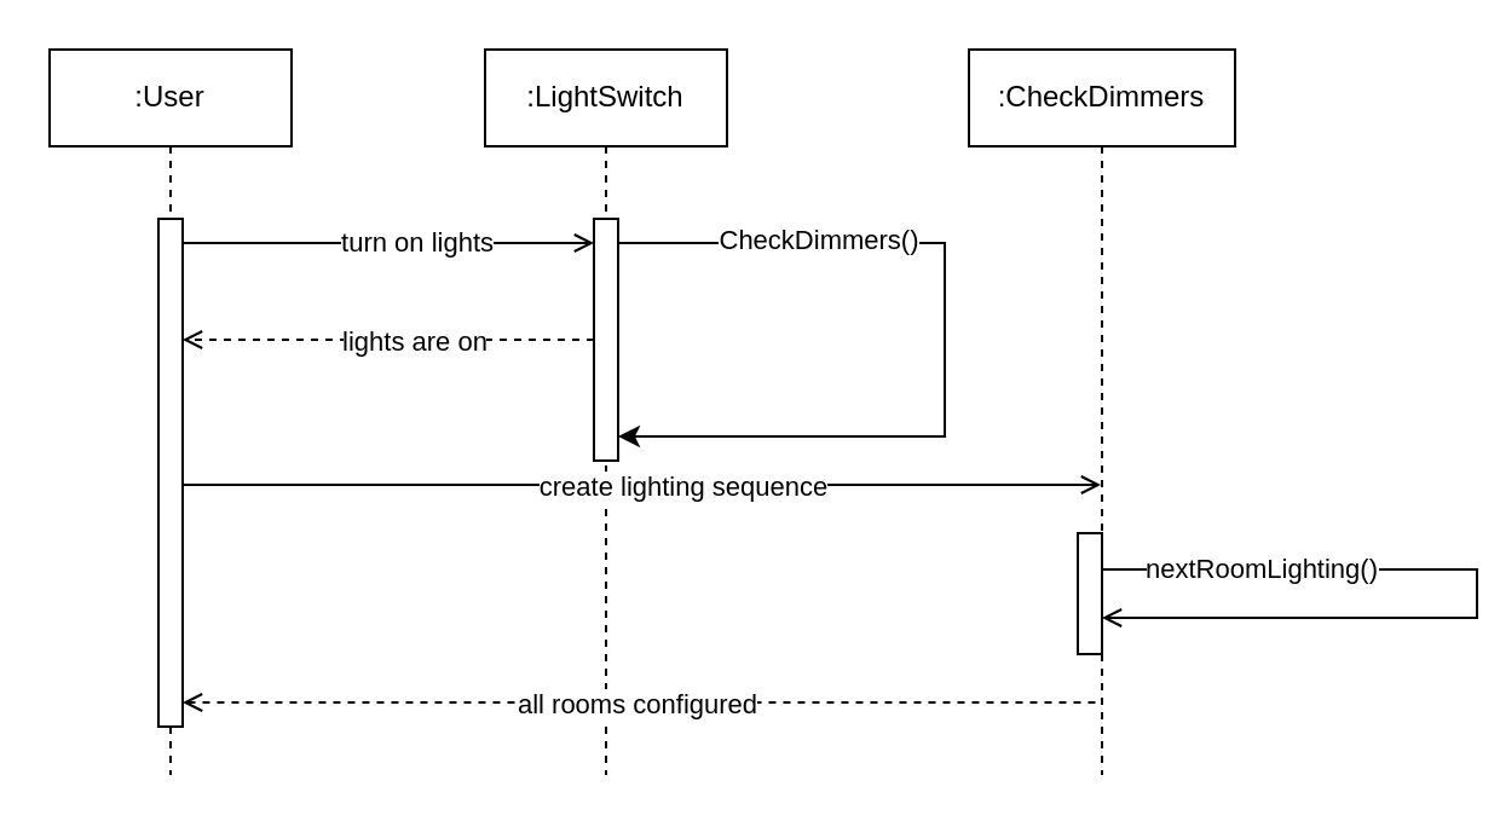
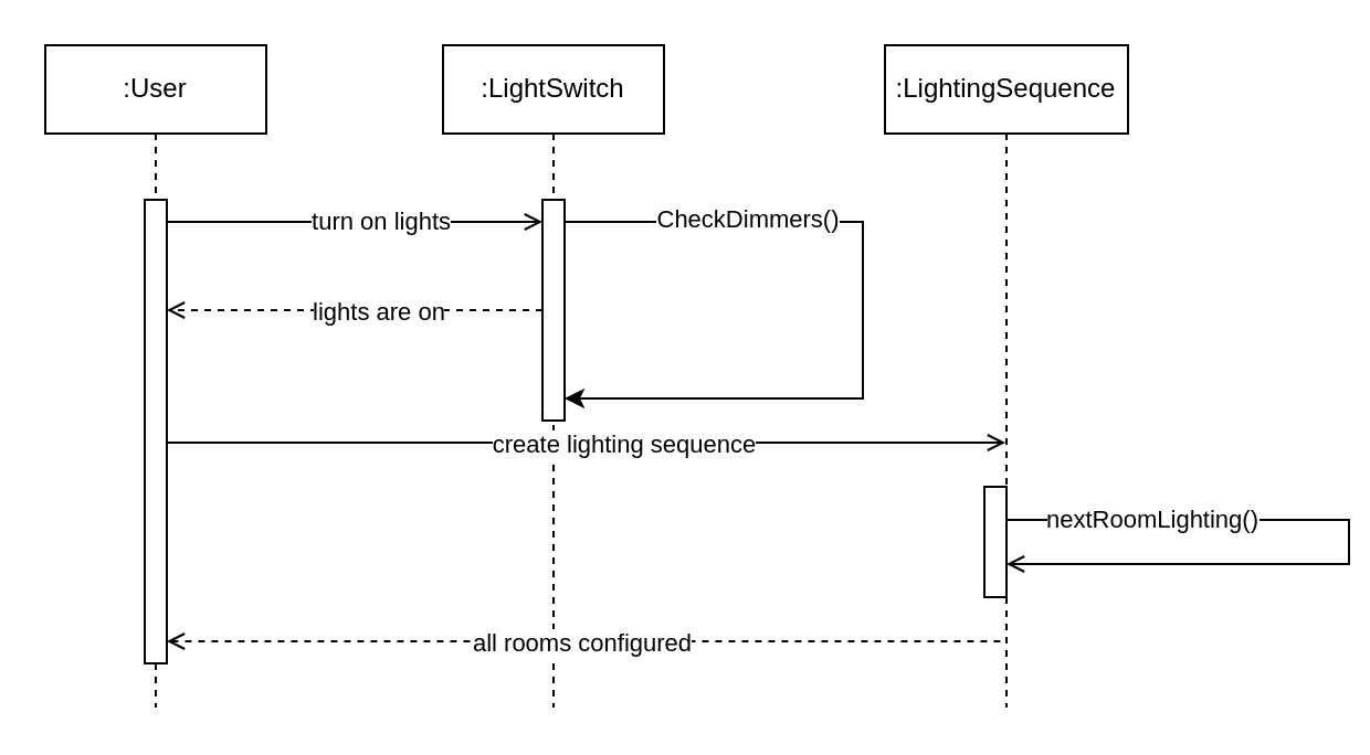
  <mxCell id="0" />
  <mxCell id="1" parent="0" />
  <mxCell id="2" value=":User" style="shape=umlLifeline;perimeter=lifelinePerimeter;whiteSpace=wrap;html=1;container=0;dropTarget=0;collapsible=0;recursiveResize=0;outlineConnect=0;portConstraint=eastwest;newEdgeStyle={&quot;edgeStyle&quot;:&quot;elbowEdgeStyle&quot;,&quot;elbow&quot;:&quot;vertical&quot;,&quot;curved&quot;:0,&quot;rounded&quot;:0};" parent="1" vertex="1"><mxGeometry x="20" y="20" width="100" height="300" as="geometry" /></mxCell>
  <mxCell id="3" value="" style="html=1;points=[];perimeter=orthogonalPerimeter;outlineConnect=0;targetShapes=umlLifeline;portConstraint=eastwest;newEdgeStyle={&quot;edgeStyle&quot;:&quot;elbowEdgeStyle&quot;,&quot;elbow&quot;:&quot;vertical&quot;,&quot;curved&quot;:0,&quot;rounded&quot;:0};" parent="2" vertex="1"><mxGeometry x="45" y="70" width="10" height="210" as="geometry" /></mxCell>
  <mxCell id="4" value=":LightSwitch" style="shape=umlLifeline;perimeter=lifelinePerimeter;whiteSpace=wrap;html=1;container=0;dropTarget=0;collapsible=0;recursiveResize=0;outlineConnect=0;portConstraint=eastwest;newEdgeStyle={&quot;edgeStyle&quot;:&quot;elbowEdgeStyle&quot;,&quot;elbow&quot;:&quot;vertical&quot;,&quot;curved&quot;:0,&quot;rounded&quot;:0};" parent="1" vertex="1"><mxGeometry x="200" y="20" width="100" height="300" as="geometry" /></mxCell>
  <mxCell id="5" style="edgeStyle=elbowEdgeStyle;rounded=0;orthogonalLoop=1;jettySize=auto;html=1;elbow=vertical;curved=0;" edge="1" parent="4" source="8" target="8"><mxGeometry relative="1" as="geometry"><mxPoint x="140" y="160" as="targetPoint" /><Array as="points"><mxPoint x="190" y="160" /></Array></mxGeometry></mxCell>
  <mxCell id="6" value="CheckDimmers()" style="edgeLabel;html=1;align=center;verticalAlign=middle;resizable=0;points=[];" vertex="1" connectable="0" parent="5"><mxGeometry x="-0.534" y="2" relative="1" as="geometry"><mxPoint as="offset" /></mxGeometry></mxCell>
  <mxCell id="7" style="edgeStyle=elbowEdgeStyle;rounded=0;orthogonalLoop=1;jettySize=auto;html=1;elbow=vertical;curved=0;" edge="1" parent="4" source="8" target="4"><mxGeometry relative="1" as="geometry" /></mxCell>
  <mxCell id="8" value="" style="html=1;points=[];perimeter=orthogonalPerimeter;outlineConnect=0;targetShapes=umlLifeline;portConstraint=eastwest;newEdgeStyle={&quot;edgeStyle&quot;:&quot;elbowEdgeStyle&quot;,&quot;elbow&quot;:&quot;vertical&quot;,&quot;curved&quot;:0,&quot;rounded&quot;:0};" parent="4" vertex="1"><mxGeometry x="45" y="70" width="10" height="100" as="geometry" /></mxCell>
  <mxCell id="9" value="" style="html=1;verticalAlign=bottom;endArrow=open;edgeStyle=elbowEdgeStyle;elbow=horizontal;curved=0;rounded=0;endFill=0;" parent="1" source="3" target="8" edge="1"><mxGeometry relative="1" as="geometry"><mxPoint x="175" y="110" as="sourcePoint" /><Array as="points"><mxPoint x="160" y="100" /></Array></mxGeometry></mxCell>
  <mxCell id="10" value="turn on lights" style="edgeLabel;html=1;align=center;verticalAlign=middle;resizable=0;points=[];" vertex="1" connectable="0" parent="9"><mxGeometry x="0.134" y="1" relative="1" as="geometry"><mxPoint as="offset" /></mxGeometry></mxCell>
- <mxCell id="11" value=":CheckDimmers" style="shape=umlLifeline;perimeter=lifelinePerimeter;whiteSpace=wrap;html=1;container=0;dropTarget=0;collapsible=0;recursiveResize=0;outlineConnect=0;portConstraint=eastwest;newEdgeStyle={&quot;edgeStyle&quot;:&quot;elbowEdgeStyle&quot;,&quot;elbow&quot;:&quot;vertical&quot;,&quot;curved&quot;:0,&quot;rounded&quot;:0};" vertex="1" parent="1"><mxGeometry x="400" y="20" width="110" height="300" as="geometry" /></mxCell>
+ <mxCell id="11" value=":LightingSequence" style="shape=umlLifeline;perimeter=lifelinePerimeter;whiteSpace=wrap;html=1;container=0;dropTarget=0;collapsible=0;recursiveResize=0;outlineConnect=0;portConstraint=eastwest;newEdgeStyle={&quot;edgeStyle&quot;:&quot;elbowEdgeStyle&quot;,&quot;elbow&quot;:&quot;vertical&quot;,&quot;curved&quot;:0,&quot;rounded&quot;:0};" vertex="1" parent="1"><mxGeometry x="400" y="20" width="110" height="300" as="geometry" /></mxCell>
  <mxCell id="12" value="" style="html=1;points=[];perimeter=orthogonalPerimeter;outlineConnect=0;targetShapes=umlLifeline;portConstraint=eastwest;newEdgeStyle={&quot;edgeStyle&quot;:&quot;elbowEdgeStyle&quot;,&quot;elbow&quot;:&quot;vertical&quot;,&quot;curved&quot;:0,&quot;rounded&quot;:0};" vertex="1" parent="11"><mxGeometry x="45" y="200" width="10" height="50" as="geometry" /></mxCell>
  <mxCell id="13" style="edgeStyle=elbowEdgeStyle;rounded=0;orthogonalLoop=1;jettySize=auto;html=1;elbow=horizontal;curved=0;endArrow=open;endFill=0;" edge="1" parent="11" source="12" target="12"><mxGeometry relative="1" as="geometry"><Array as="points"><mxPoint x="210" y="220" /></Array></mxGeometry></mxCell>
  <mxCell id="14" value="nextRoomLighting()" style="edgeLabel;html=1;align=center;verticalAlign=middle;resizable=0;points=[];" vertex="1" connectable="0" parent="13"><mxGeometry x="-0.459" y="-1" relative="1" as="geometry"><mxPoint x="-24" y="-2" as="offset" /></mxGeometry></mxCell>
  <mxCell id="15" style="edgeStyle=elbowEdgeStyle;rounded=0;orthogonalLoop=1;jettySize=auto;html=1;elbow=vertical;curved=0;dashed=1;endArrow=open;endFill=0;" edge="1" parent="1" source="8" target="3"><mxGeometry relative="1" as="geometry" /></mxCell>
  <mxCell id="16" value="lights are on" style="edgeLabel;html=1;align=center;verticalAlign=middle;resizable=0;points=[];" vertex="1" connectable="0" parent="15"><mxGeometry x="-0.263" y="3" relative="1" as="geometry"><mxPoint x="-12" y="-3" as="offset" /></mxGeometry></mxCell>
  <mxCell id="17" style="edgeStyle=elbowEdgeStyle;rounded=0;orthogonalLoop=1;jettySize=auto;html=1;elbow=horizontal;curved=0;endArrow=open;endFill=0;" edge="1" parent="1" source="3" target="11"><mxGeometry relative="1" as="geometry"><Array as="points"><mxPoint x="260" y="200" /></Array></mxGeometry></mxCell>
  <mxCell id="18" value="create lighting sequence" style="edgeLabel;html=1;align=center;verticalAlign=middle;resizable=0;points=[];" vertex="1" connectable="0" parent="17"><mxGeometry x="0.088" y="-1" relative="1" as="geometry"><mxPoint y="-1" as="offset" /></mxGeometry></mxCell>
  <mxCell id="19" style="edgeStyle=elbowEdgeStyle;rounded=0;orthogonalLoop=1;jettySize=auto;html=1;elbow=vertical;curved=0;startArrow=open;startFill=0;endArrow=none;endFill=0;dashed=1;" edge="1" parent="1" source="3" target="11"><mxGeometry relative="1" as="geometry"><Array as="points"><mxPoint x="250" y="290" /></Array></mxGeometry></mxCell>
  <mxCell id="20" value="all rooms configured" style="edgeLabel;html=1;align=center;verticalAlign=middle;resizable=0;points=[];" vertex="1" connectable="0" parent="19"><mxGeometry x="0.007" y="3" relative="1" as="geometry"><mxPoint x="-4" y="3" as="offset" /></mxGeometry></mxCell>
